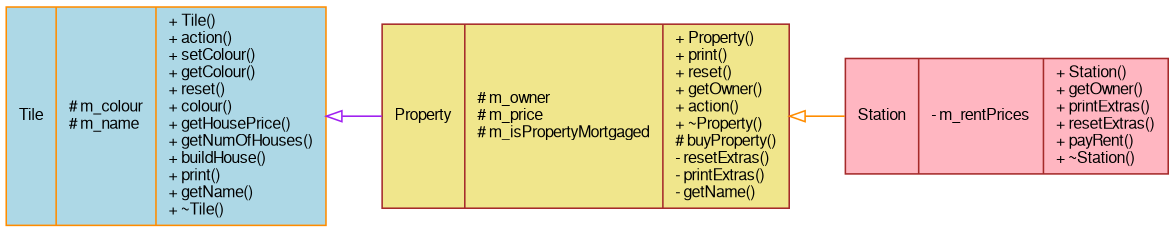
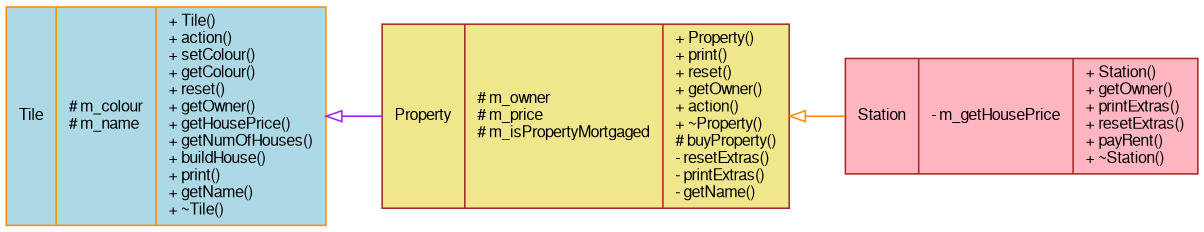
  digraph {
    rankdir=LR
    node [color=brown fontname=FreeSans fontsize=10 shape=record style=filled]
    edge [arrowtail=onormal dir=back fontname=FreeSans fontsize=10 labelfontname=FreeSans labelfontsize=10 style=solid]
-   n1 [fillcolor=lightpink fontcolor=black height=0.2 label="{Station\n|- m_rentPrices\l|+ Station()\l+ getOwner()\l+ printExtras()\l+ resetExtras()\l+ payRent()\l+ ~Station()\l}" width=0.4]
+   n1 [fillcolor=lightpink fontcolor=black height=0.2 label="{Station\n|- m_getHousePrice\l|+ Station()\l+ getOwner()\l+ printExtras()\l+ resetExtras()\l+ payRent()\l+ ~Station()\l}" width=0.4]
    n2 [fillcolor=khaki height=0.2 label="{Property\n|# m_owner\l# m_price\l# m_isPropertyMortgaged\l|+ Property()\l+ print()\l+ reset()\l+ getOwner()\l+ action()\l+ ~Property()\l# buyProperty()\l- resetExtras()\l- printExtras()\l- getName()\l}" width=0.4]
-   n3 [color=darkorange fillcolor=lightblue height=0.2 label="{Tile\n|# m_colour\l# m_name\l|+ Tile()\l+ action()\l+ setColour()\l+ getColour()\l+ reset()\l+ colour()\l+ getHousePrice()\l+ getNumOfHouses()\l+ buildHouse()\l+ print()\l+ getName()\l+ ~Tile()\l}" width=0.4]
+   n3 [color=darkorange fillcolor=lightblue height=0.2 label="{Tile\n|# m_colour\l# m_name\l|+ Tile()\l+ action()\l+ setColour()\l+ getColour()\l+ reset()\l+ getOwner()\l+ getHousePrice()\l+ getNumOfHouses()\l+ buildHouse()\l+ print()\l+ getName()\l+ ~Tile()\l}" width=0.4]
    n2 -> n1 [color=darkorange]
    n3 -> n2 [color=purple]
  }
